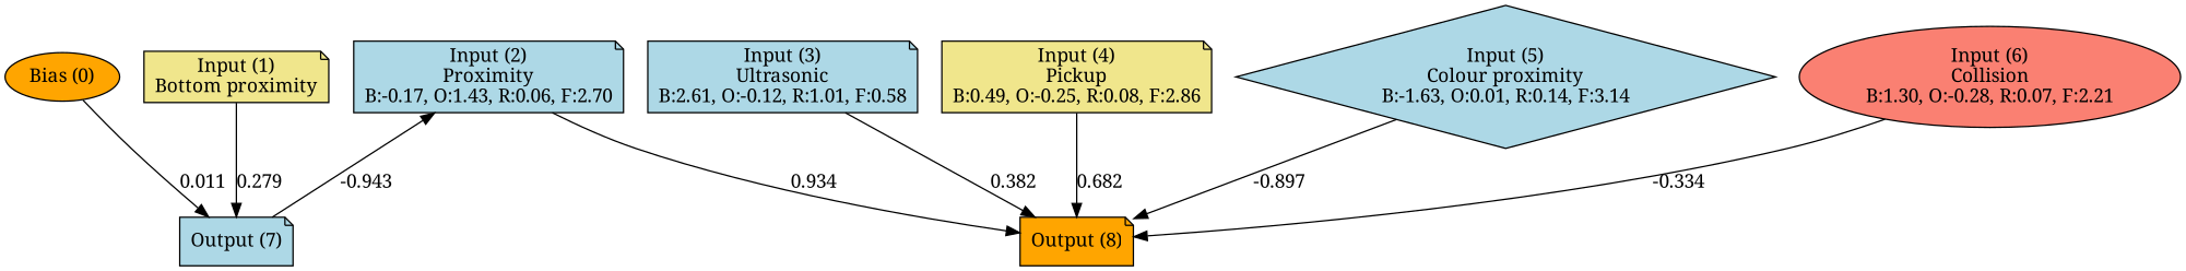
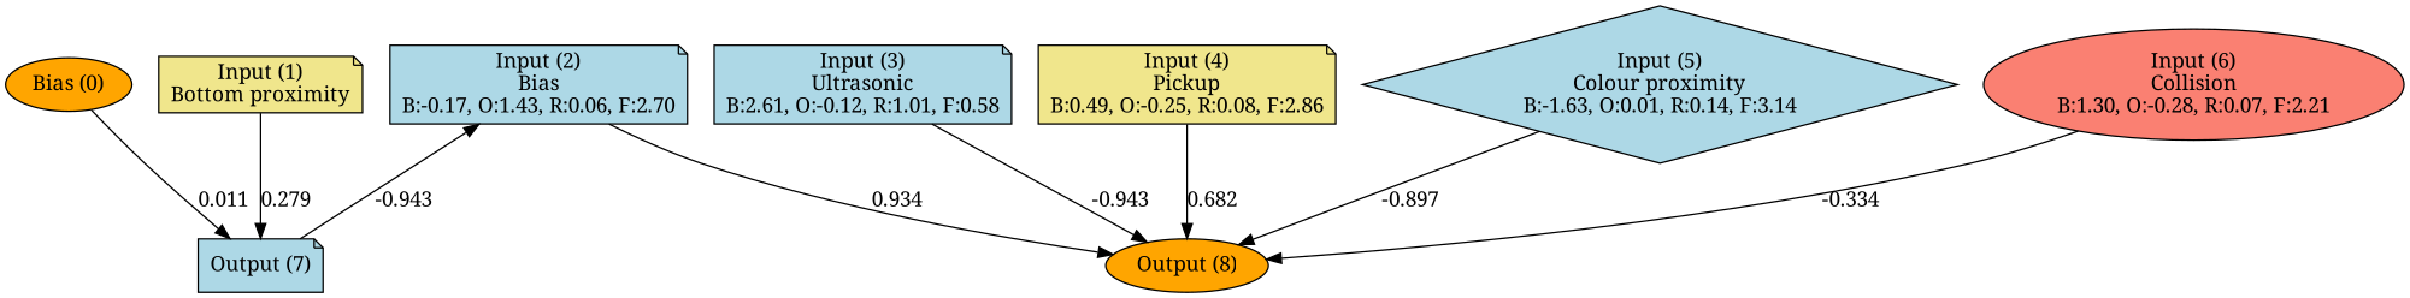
  digraph {
    fontname="Noto Serif"
    node [fillcolor=lightblue fontname="Noto Serif" shape=note style=filled]
    edge [fontname="Noto Serif"]
    n1 [fillcolor=orange label="Bias (0)" shape=ellipse]
    n2 [fillcolor=khaki label="Input (1)\nBottom proximity"]
-   n3 [label="Input (2)\nProximity\nB:-0.17, O:1.43, R:0.06, F:2.70"]
+   n3 [label="Input (2)\nBias\nB:-0.17, O:1.43, R:0.06, F:2.70"]
    n4 [label="Input (3)\nUltrasonic\nB:2.61, O:-0.12, R:1.01, F:0.58"]
    n5 [fillcolor=khaki label="Input (4)\nPickup\nB:0.49, O:-0.25, R:0.08, F:2.86"]
    n6 [label="Input (5)\nColour proximity\nB:-1.63, O:0.01, R:0.14, F:3.14" shape=diamond]
    n7 [fillcolor=salmon label="Input (6)\nCollision\nB:1.30, O:-0.28, R:0.07, F:2.21" shape=ellipse]
    n8 [label="Output (7)"]
-   n9 [fillcolor=orange label="Output (8)"]
+   n9 [fillcolor=orange label="Output (8)" shape=ellipse]
    subgraph sub_1 {
      rank=same
      n1
      n2
      n3
      n4
      n5
      n6
      n7
    }
    subgraph sub_2 {
      rank=same
      n8
      n9
    }
    n1 -> n8 [label=0.011]
    n2 -> n8 [label=0.279]
    n3 -> n9 [label=0.934]
-   n4 -> n9 [label=0.382]
+   n4 -> n9 [label=-0.943]
    n5 -> n9 [label=0.682]
    n6 -> n9 [label=-0.897]
    n7 -> n9 [label=-0.334]
    n8 -> n3 [label=-0.943]
  }
